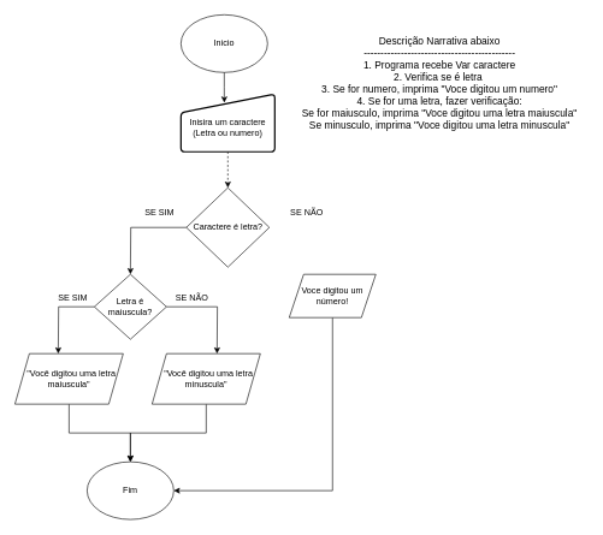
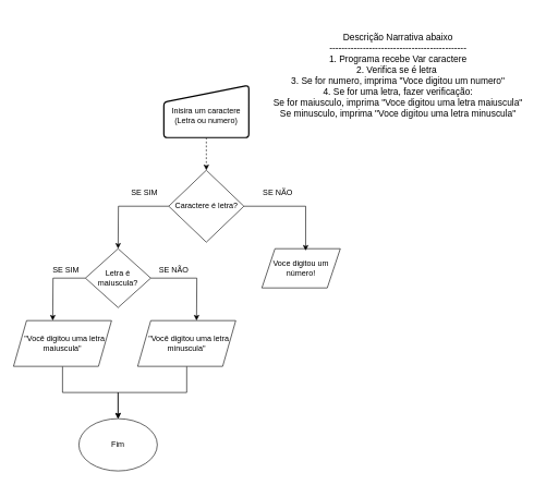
  <mxCell id="0" />
  <mxCell id="1" parent="0" />
- <mxCell id="2" value="Inicio" style="ellipse;whiteSpace=wrap;html=1;" vertex="1" parent="1"><mxGeometry x="250" y="20" width="120" height="80" as="geometry" /></mxCell>
  <mxCell id="3" style="edgeStyle=orthogonalEdgeStyle;rounded=0;orthogonalLoop=1;jettySize=auto;html=1;entryX=0.5;entryY=0;entryDx=0;entryDy=0;dashed=1;" edge="1" parent="1" source="4" target="7"><mxGeometry relative="1" as="geometry" /></mxCell>
  <mxCell id="4" value="&lt;div&gt;&lt;br&gt;&lt;/div&gt;Inisira um caractere (Letra ou numero)" style="html=1;strokeWidth=2;shape=manualInput;whiteSpace=wrap;rounded=1;size=26;arcSize=11;" vertex="1" parent="1"><mxGeometry x="250" y="130" width="130" height="80" as="geometry" /></mxCell>
- <mxCell id="5" style="edgeStyle=orthogonalEdgeStyle;rounded=0;orthogonalLoop=1;jettySize=auto;html=1;entryX=0.462;entryY=0.15;entryDx=0;entryDy=0;entryPerimeter=0;" edge="1" parent="1" source="2" target="4"><mxGeometry relative="1" as="geometry" /></mxCell>
  <mxCell id="6" style="edgeStyle=orthogonalEdgeStyle;rounded=0;orthogonalLoop=1;jettySize=auto;html=1;entryX=0.5;entryY=0;entryDx=0;entryDy=0;" edge="1" parent="1" source="7"><mxGeometry relative="1" as="geometry"><mxPoint x="180" y="380" as="targetPoint" /></mxGeometry></mxCell>
  <mxCell id="7" value="Caractere é letra?" style="rhombus;whiteSpace=wrap;html=1;" vertex="1" parent="1"><mxGeometry x="257.5" y="260" width="115" height="110" as="geometry" /></mxCell>
- <mxCell id="8" style="edgeStyle=orthogonalEdgeStyle;rounded=0;orthogonalLoop=1;jettySize=auto;html=1;entryX=1;entryY=0.5;entryDx=0;entryDy=0;" edge="1" parent="1" source="9" target="22"><mxGeometry relative="1" as="geometry"><Array as="points"><mxPoint x="460" y="680" /></Array></mxGeometry></mxCell>
  <mxCell id="9" value="Voce digitou um número!" style="shape=parallelogram;perimeter=parallelogramPerimeter;whiteSpace=wrap;html=1;fixedSize=1;" vertex="1" parent="1"><mxGeometry x="400" y="380" width="120" height="60" as="geometry" /></mxCell>
+ <mxCell id="10" style="edgeStyle=orthogonalEdgeStyle;rounded=0;orthogonalLoop=1;jettySize=auto;html=1;entryX=0.558;entryY=0.05;entryDx=0;entryDy=0;entryPerimeter=0;" edge="1" parent="1" source="7" target="9"><mxGeometry relative="1" as="geometry" /></mxCell>
  <mxCell id="11" value="SE SIM" style="text;html=1;align=center;verticalAlign=middle;resizable=0;points=[];autosize=1;strokeColor=none;fillColor=none;" vertex="1" parent="1"><mxGeometry x="190" y="280" width="60" height="30" as="geometry" /></mxCell>
  <mxCell id="12" value="SE NÃO" style="text;html=1;align=center;verticalAlign=middle;resizable=0;points=[];autosize=1;strokeColor=none;fillColor=none;" vertex="1" parent="1"><mxGeometry x="389" y="280" width="70" height="30" as="geometry" /></mxCell>
  <mxCell id="13" style="edgeStyle=orthogonalEdgeStyle;rounded=0;orthogonalLoop=1;jettySize=auto;html=1;" edge="1" parent="1" source="15"><mxGeometry relative="1" as="geometry"><mxPoint x="80" y="490" as="targetPoint" /></mxGeometry></mxCell>
  <mxCell id="14" style="edgeStyle=orthogonalEdgeStyle;rounded=0;orthogonalLoop=1;jettySize=auto;html=1;" edge="1" parent="1" source="15"><mxGeometry relative="1" as="geometry"><mxPoint x="300" y="490" as="targetPoint" /></mxGeometry></mxCell>
  <mxCell id="15" value="Letra é maiuscula?" style="rhombus;whiteSpace=wrap;html=1;" vertex="1" parent="1"><mxGeometry x="130" y="380" width="100" height="90" as="geometry" /></mxCell>
  <mxCell id="16" style="edgeStyle=orthogonalEdgeStyle;rounded=0;orthogonalLoop=1;jettySize=auto;html=1;" edge="1" parent="1" source="17" target="22"><mxGeometry relative="1" as="geometry" /></mxCell>
  <mxCell id="17" value="&lt;font&gt;&amp;nbsp; &quot;Você digitou uma letra maiuscula&quot;&lt;/font&gt;" style="shape=parallelogram;perimeter=parallelogramPerimeter;whiteSpace=wrap;html=1;fixedSize=1;" vertex="1" parent="1"><mxGeometry x="20" y="490" width="150" height="70" as="geometry" /></mxCell>
  <mxCell id="18" value="SE SIM" style="text;html=1;align=center;verticalAlign=middle;resizable=0;points=[];autosize=1;strokeColor=none;fillColor=none;" vertex="1" parent="1"><mxGeometry x="70" y="398" width="60" height="30" as="geometry" /></mxCell>
  <mxCell id="19" value="SE NÃO" style="text;html=1;align=center;verticalAlign=middle;resizable=0;points=[];autosize=1;strokeColor=none;fillColor=none;" vertex="1" parent="1"><mxGeometry x="230" y="398" width="70" height="30" as="geometry" /></mxCell>
  <mxCell id="20" style="edgeStyle=orthogonalEdgeStyle;rounded=0;orthogonalLoop=1;jettySize=auto;html=1;" edge="1" parent="1" source="21" target="22"><mxGeometry relative="1" as="geometry" /></mxCell>
  <mxCell id="21" value="&lt;font&gt;&amp;nbsp; &quot;Você digitou uma letra minuscula&quot;&lt;/font&gt;" style="shape=parallelogram;perimeter=parallelogramPerimeter;whiteSpace=wrap;html=1;fixedSize=1;" vertex="1" parent="1"><mxGeometry x="210" y="490" width="150" height="70" as="geometry" /></mxCell>
  <mxCell id="22" value="Fim" style="ellipse;whiteSpace=wrap;html=1;" vertex="1" parent="1"><mxGeometry x="120" y="640" width="120" height="80" as="geometry" /></mxCell>
  <mxCell id="23" value="Descrição Narrativa abaixo&lt;div&gt;---------------------------------------------&lt;/div&gt;&lt;div&gt;1. Programa recebe Var caractere&lt;/div&gt;&lt;div&gt;2. Verifica se é letra&amp;nbsp;&lt;/div&gt;&lt;div&gt;3. Se for numero, imprima &quot;Voce digitou um numero&quot;&lt;/div&gt;&lt;div&gt;4. Se for uma letra, fazer verificação:&lt;/div&gt;&lt;div&gt;&lt;span style=&quot;background-color: transparent; color: light-dark(rgb(0, 0, 0), rgb(255, 255, 255));&quot;&gt;&amp;nbsp;Se for maiusculo, imprima &quot;Voce digitou uma letra maiuscula&quot;&amp;nbsp;&lt;/span&gt;&lt;/div&gt;&lt;div&gt;Se minusculo, imprima &quot;Voce digitou uma letra minuscula&quot;&lt;/div&gt;" style="text;html=1;align=center;verticalAlign=middle;resizable=0;points=[];autosize=1;strokeColor=none;fillColor=none;fontSize=14;" vertex="1" parent="1"><mxGeometry x="402.5" y="40" width="410" height="150" as="geometry" /></mxCell>
